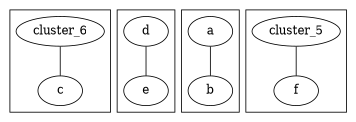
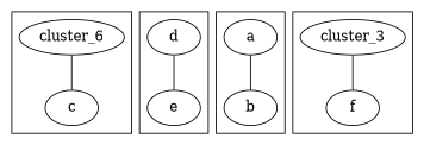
  digraph {
    node [style="setlinewidth(1)"]
    edge [dir=none]
    n1 [label=c]
    n2 [label=cluster_6 style=""]
    n3 [label=d]
    n4 [label=e]
    n5 [label=a]
    n6 [label=b]
-   cluster_3 [label=cluster_5 style=""]
+   cluster_3 [style=""]
    n8 [label=f]
    subgraph cluster_1 {
      n1
      n2
    }
    subgraph cluster_2 {
      n3
      n4
    }
    subgraph cluster_3 {
      n5
      n6
    }
    subgraph cluster_4 {
      cluster_3
      n8
    }
    n2 -> n1
    n3 -> n4
    n5 -> n6
    cluster_3 -> n8
  }
